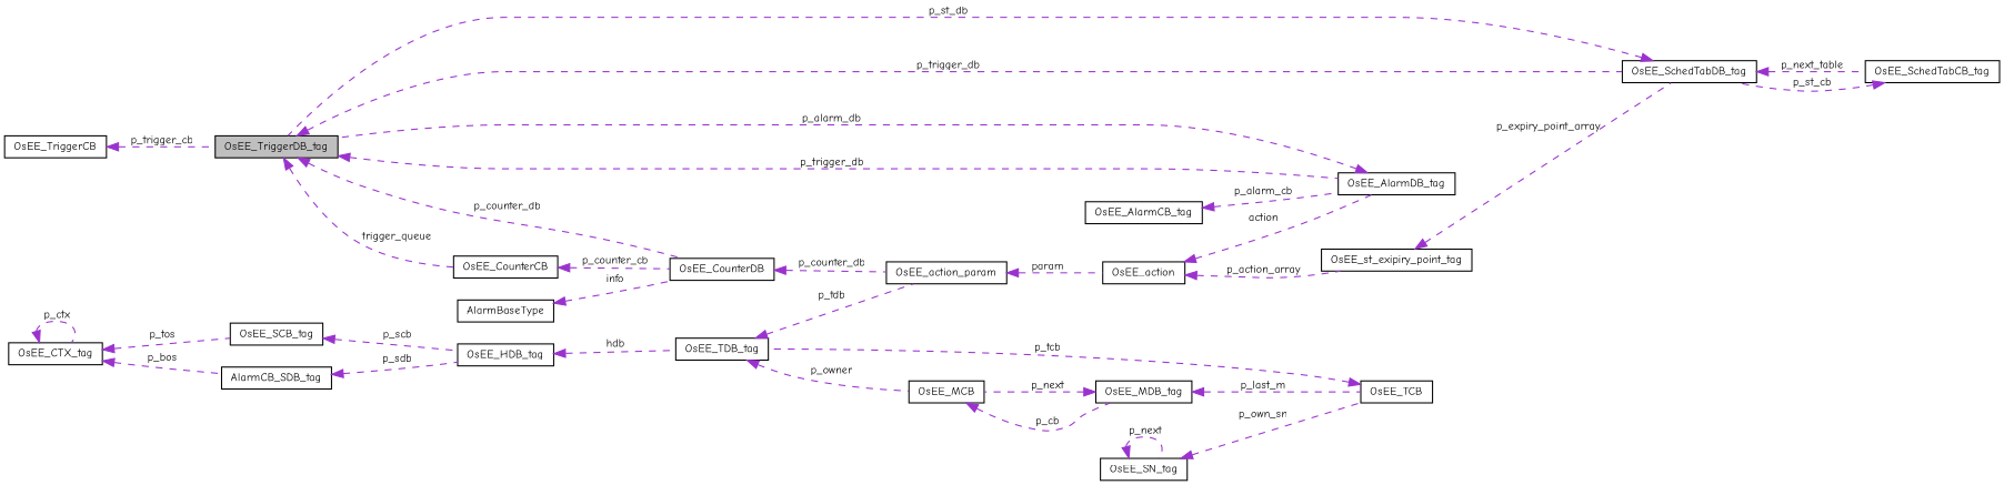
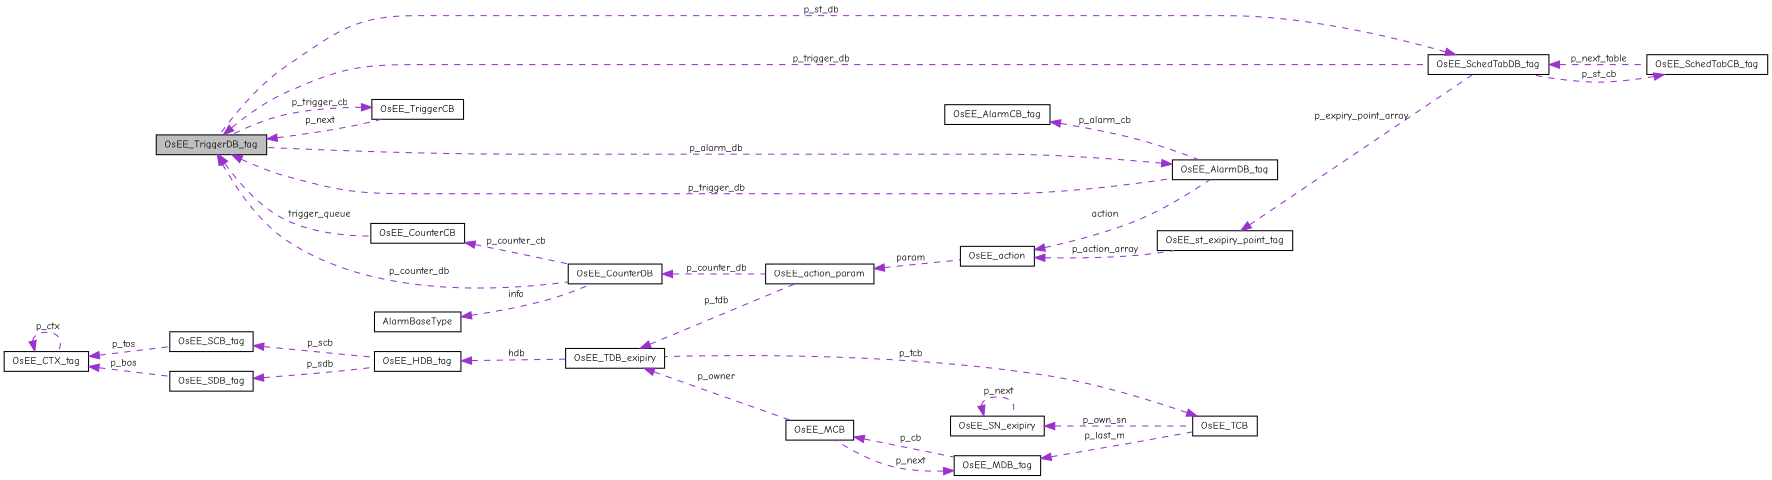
  digraph {
    fontname="Comic Neue"
    rankdir=LR
    node [color=black fillcolor=white fontname="Comic Neue" fontsize=10 shape=record style=filled]
    edge [color=darkorchid3 dir=back fontname="Comic Neue" fontsize=10 labelfontname=Helvetica labelfontsize=10 style=dashed]
    n1 [fillcolor=grey75 fontcolor=black height=0.2 label=OsEE_TriggerDB_tag width=0.4]
    n2 [height=0.2 label=OsEE_TriggerCB width=0.4]
    n3 [height=0.2 label=OsEE_SchedTabDB_tag width=0.4]
    n4 [height=0.2 label=OsEE_CounterCB width=0.4]
    n5 [height=0.2 label=OsEE_AlarmDB_tag width=0.4]
    n6 [height=0.2 label=OsEE_CounterDB width=0.4]
    n7 [height=0.2 label=OsEE_SchedTabCB_tag width=0.4]
    n8 [height=0.2 label=OsEE_st_exipiry_point_tag width=0.4]
    n9 [height=0.2 label=OsEE_action width=0.4]
    n10 [height=0.2 label=OsEE_action_param width=0.4]
-   n11 [height=0.2 label=OsEE_TDB_tag width=0.4]
+   n11 [height=0.2 label=OsEE_TDB_exipiry width=0.4]
    n12 [height=0.2 label=OsEE_MCB width=0.4]
-   n13 [height=0.2 label=OsEE_SN_tag width=0.4]
+   n13 [height=0.2 label=OsEE_SN_exipiry width=0.4]
    n14 [height=0.2 label=OsEE_TCB width=0.4]
    n15 [height=0.2 label=OsEE_MDB_tag width=0.4]
    n16 [height=0.2 label=OsEE_HDB_tag width=0.4]
    n17 [height=0.2 label=OsEE_SCB_tag width=0.4]
    n18 [height=0.2 label=OsEE_CTX_tag width=0.4]
-   n19 [height=0.2 label=AlarmCB_SDB_tag width=0.4]
+   n19 [height=0.2 label=OsEE_SDB_tag width=0.4]
    n20 [height=0.2 label=AlarmBaseType width=0.4]
    n21 [height=0.2 label=OsEE_AlarmCB_tag width=0.4]
+   n1 -> n2 [label=" p_next"]
    n1 -> n3 [label=" p_trigger_db"]
    n1 -> n4 [label=" trigger_queue"]
    n1 -> n5 [label=" p_trigger_db"]
    n1 -> n6 [label=" p_counter_db"]
    n2 -> n1 [label=" p_trigger_cb"]
    n3 -> n1 [label=" p_st_db"]
    n3 -> n7 [label=" p_next_table"]
    n4 -> n6 [label=" p_counter_cb"]
    n5 -> n1 [label=" p_alarm_db"]
    n6 -> n10 [label=" p_counter_db"]
    n7 -> n3 [label=" p_st_cb"]
    n8 -> n3 [label=" p_expiry_point_array"]
    n9 -> n5 [label=" action"]
    n9 -> n8 [label=" p_action_array"]
    n10 -> n9 [label=" param"]
    n11 -> n10 [label=" p_tdb"]
    n11 -> n12 [label=" p_owner"]
    n12 -> n15 [label=" p_cb"]
    n13 -> n13 [label=" p_next"]
    n13 -> n14 [label=" p_own_sn"]
    n14 -> n11 [label=" p_tcb"]
    n15 -> n12 [label=" p_next"]
    n15 -> n14 [label=" p_last_m"]
    n16 -> n11 [label=" hdb"]
    n17 -> n16 [label=" p_scb"]
    n18 -> n17 [label=" p_tos"]
    n18 -> n18 [label=" p_ctx"]
    n18 -> n19 [label=" p_bos"]
    n19 -> n16 [label=" p_sdb"]
    n20 -> n6 [label=" info"]
    n21 -> n5 [label=" p_alarm_cb"]
  }
